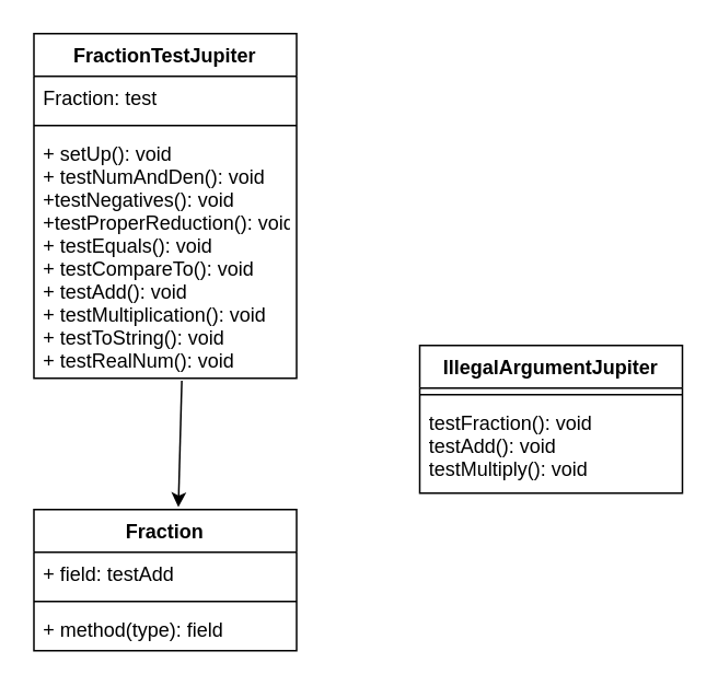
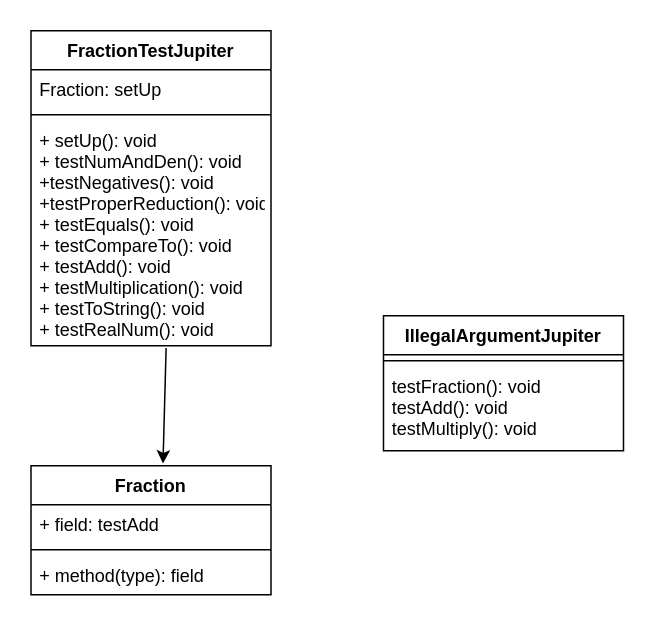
  <mxCell id="0" />
  <mxCell id="1" parent="0" />
  <mxCell id="2" value="IllegalArgumentJupiter" style="swimlane;fontStyle=1;align=center;verticalAlign=top;childLayout=stackLayout;horizontal=1;startSize=26;horizontalStack=0;resizeParent=1;resizeParentMax=0;resizeLast=0;collapsible=1;marginBottom=0;" vertex="1" parent="1"><mxGeometry x="255" y="210" width="160" height="90" as="geometry" /></mxCell>
  <mxCell id="3" value="" style="line;strokeWidth=1;fillColor=none;align=left;verticalAlign=middle;spacingTop=-1;spacingLeft=3;spacingRight=3;rotatable=0;labelPosition=right;points=[];portConstraint=eastwest;" vertex="1" parent="2"><mxGeometry y="26" width="160" height="8" as="geometry" /></mxCell>
  <mxCell id="4" value="testFraction(): void&#10;testAdd(): void&#10;testMultiply(): void" style="text;strokeColor=none;fillColor=none;align=left;verticalAlign=top;spacingLeft=4;spacingRight=4;overflow=hidden;rotatable=0;points=[[0,0.5],[1,0.5]];portConstraint=eastwest;" vertex="1" parent="2"><mxGeometry y="34" width="160" height="56" as="geometry" /></mxCell>
  <mxCell id="5" value="FractionTestJupiter" style="swimlane;fontStyle=1;align=center;verticalAlign=top;childLayout=stackLayout;horizontal=1;startSize=26;horizontalStack=0;resizeParent=1;resizeParentMax=0;resizeLast=0;collapsible=1;marginBottom=0;" vertex="1" parent="1"><mxGeometry x="20" y="20" width="160" height="210" as="geometry" /></mxCell>
- <mxCell id="6" value="Fraction: test" style="text;strokeColor=none;fillColor=none;align=left;verticalAlign=top;spacingLeft=4;spacingRight=4;overflow=hidden;rotatable=0;points=[[0,0.5],[1,0.5]];portConstraint=eastwest;" vertex="1" parent="5"><mxGeometry y="26" width="160" height="26" as="geometry" /></mxCell>
+ <mxCell id="6" value="Fraction: setUp" style="text;strokeColor=none;fillColor=none;align=left;verticalAlign=top;spacingLeft=4;spacingRight=4;overflow=hidden;rotatable=0;points=[[0,0.5],[1,0.5]];portConstraint=eastwest;" vertex="1" parent="5"><mxGeometry y="26" width="160" height="26" as="geometry" /></mxCell>
  <mxCell id="7" value="" style="line;strokeWidth=1;fillColor=none;align=left;verticalAlign=middle;spacingTop=-1;spacingLeft=3;spacingRight=3;rotatable=0;labelPosition=right;points=[];portConstraint=eastwest;" vertex="1" parent="5"><mxGeometry y="52" width="160" height="8" as="geometry" /></mxCell>
  <mxCell id="8" value="+ setUp(): void&#10;+ testNumAndDen(): void&#10;+testNegatives(): void&#10;+testProperReduction(): void&#10;+ testEquals(): void&#10;+ testCompareTo(): void&#10;+ testAdd(): void&#10;+ testMultiplication(): void&#10;+ testToString(): void&#10;+ testRealNum(): void&#10;" style="text;strokeColor=none;fillColor=none;align=left;verticalAlign=top;spacingLeft=4;spacingRight=4;overflow=hidden;rotatable=0;points=[[0,0.5],[1,0.5]];portConstraint=eastwest;" vertex="1" parent="5"><mxGeometry y="60" width="160" height="150" as="geometry" /></mxCell>
  <mxCell id="9" value="Fraction" style="swimlane;fontStyle=1;align=center;verticalAlign=top;childLayout=stackLayout;horizontal=1;startSize=26;horizontalStack=0;resizeParent=1;resizeParentMax=0;resizeLast=0;collapsible=1;marginBottom=0;" vertex="1" parent="1"><mxGeometry x="20" y="310" width="160" height="86" as="geometry" /></mxCell>
  <mxCell id="10" value="+ field: testAdd" style="text;strokeColor=none;fillColor=none;align=left;verticalAlign=top;spacingLeft=4;spacingRight=4;overflow=hidden;rotatable=0;points=[[0,0.5],[1,0.5]];portConstraint=eastwest;" vertex="1" parent="9"><mxGeometry y="26" width="160" height="26" as="geometry" /></mxCell>
  <mxCell id="11" value="" style="line;strokeWidth=1;fillColor=none;align=left;verticalAlign=middle;spacingTop=-1;spacingLeft=3;spacingRight=3;rotatable=0;labelPosition=right;points=[];portConstraint=eastwest;" vertex="1" parent="9"><mxGeometry y="52" width="160" height="8" as="geometry" /></mxCell>
  <mxCell id="12" value="+ method(type): field" style="text;strokeColor=none;fillColor=none;align=left;verticalAlign=top;spacingLeft=4;spacingRight=4;overflow=hidden;rotatable=0;points=[[0,0.5],[1,0.5]];portConstraint=eastwest;" vertex="1" parent="9"><mxGeometry y="60" width="160" height="26" as="geometry" /></mxCell>
  <mxCell id="13" value="" style="endArrow=classic;html=1;exitX=0.563;exitY=1.01;exitDx=0;exitDy=0;exitPerimeter=0;entryX=0.55;entryY=-0.017;entryDx=0;entryDy=0;entryPerimeter=0;" edge="1" parent="1" source="8" target="9"><mxGeometry width="50" height="50" relative="1" as="geometry"><mxPoint x="85" y="380" as="sourcePoint" /><mxPoint x="135" y="330" as="targetPoint" /></mxGeometry></mxCell>
